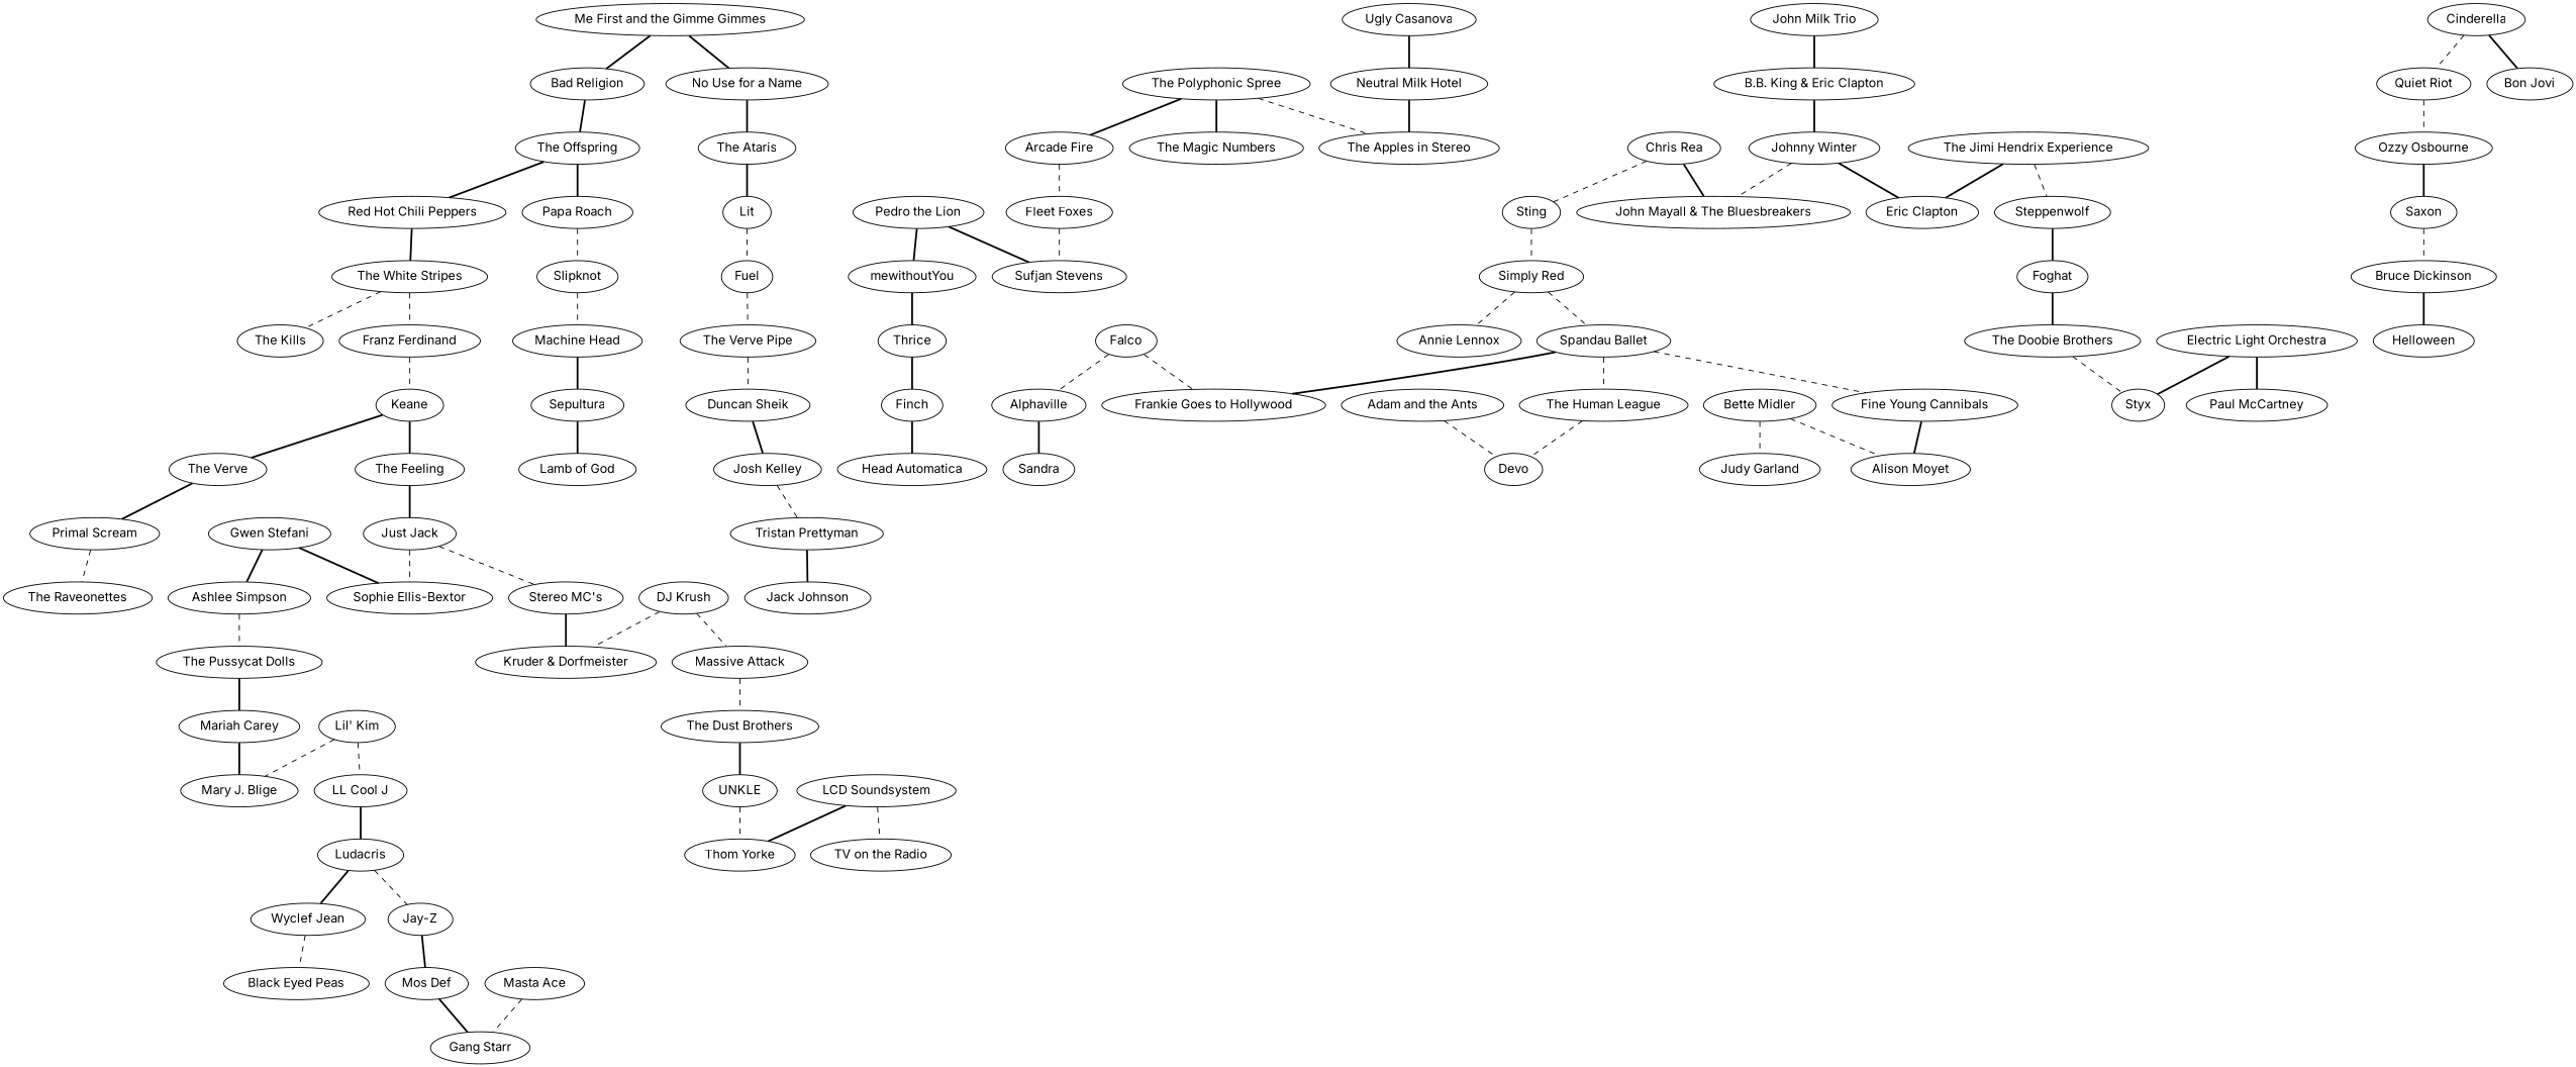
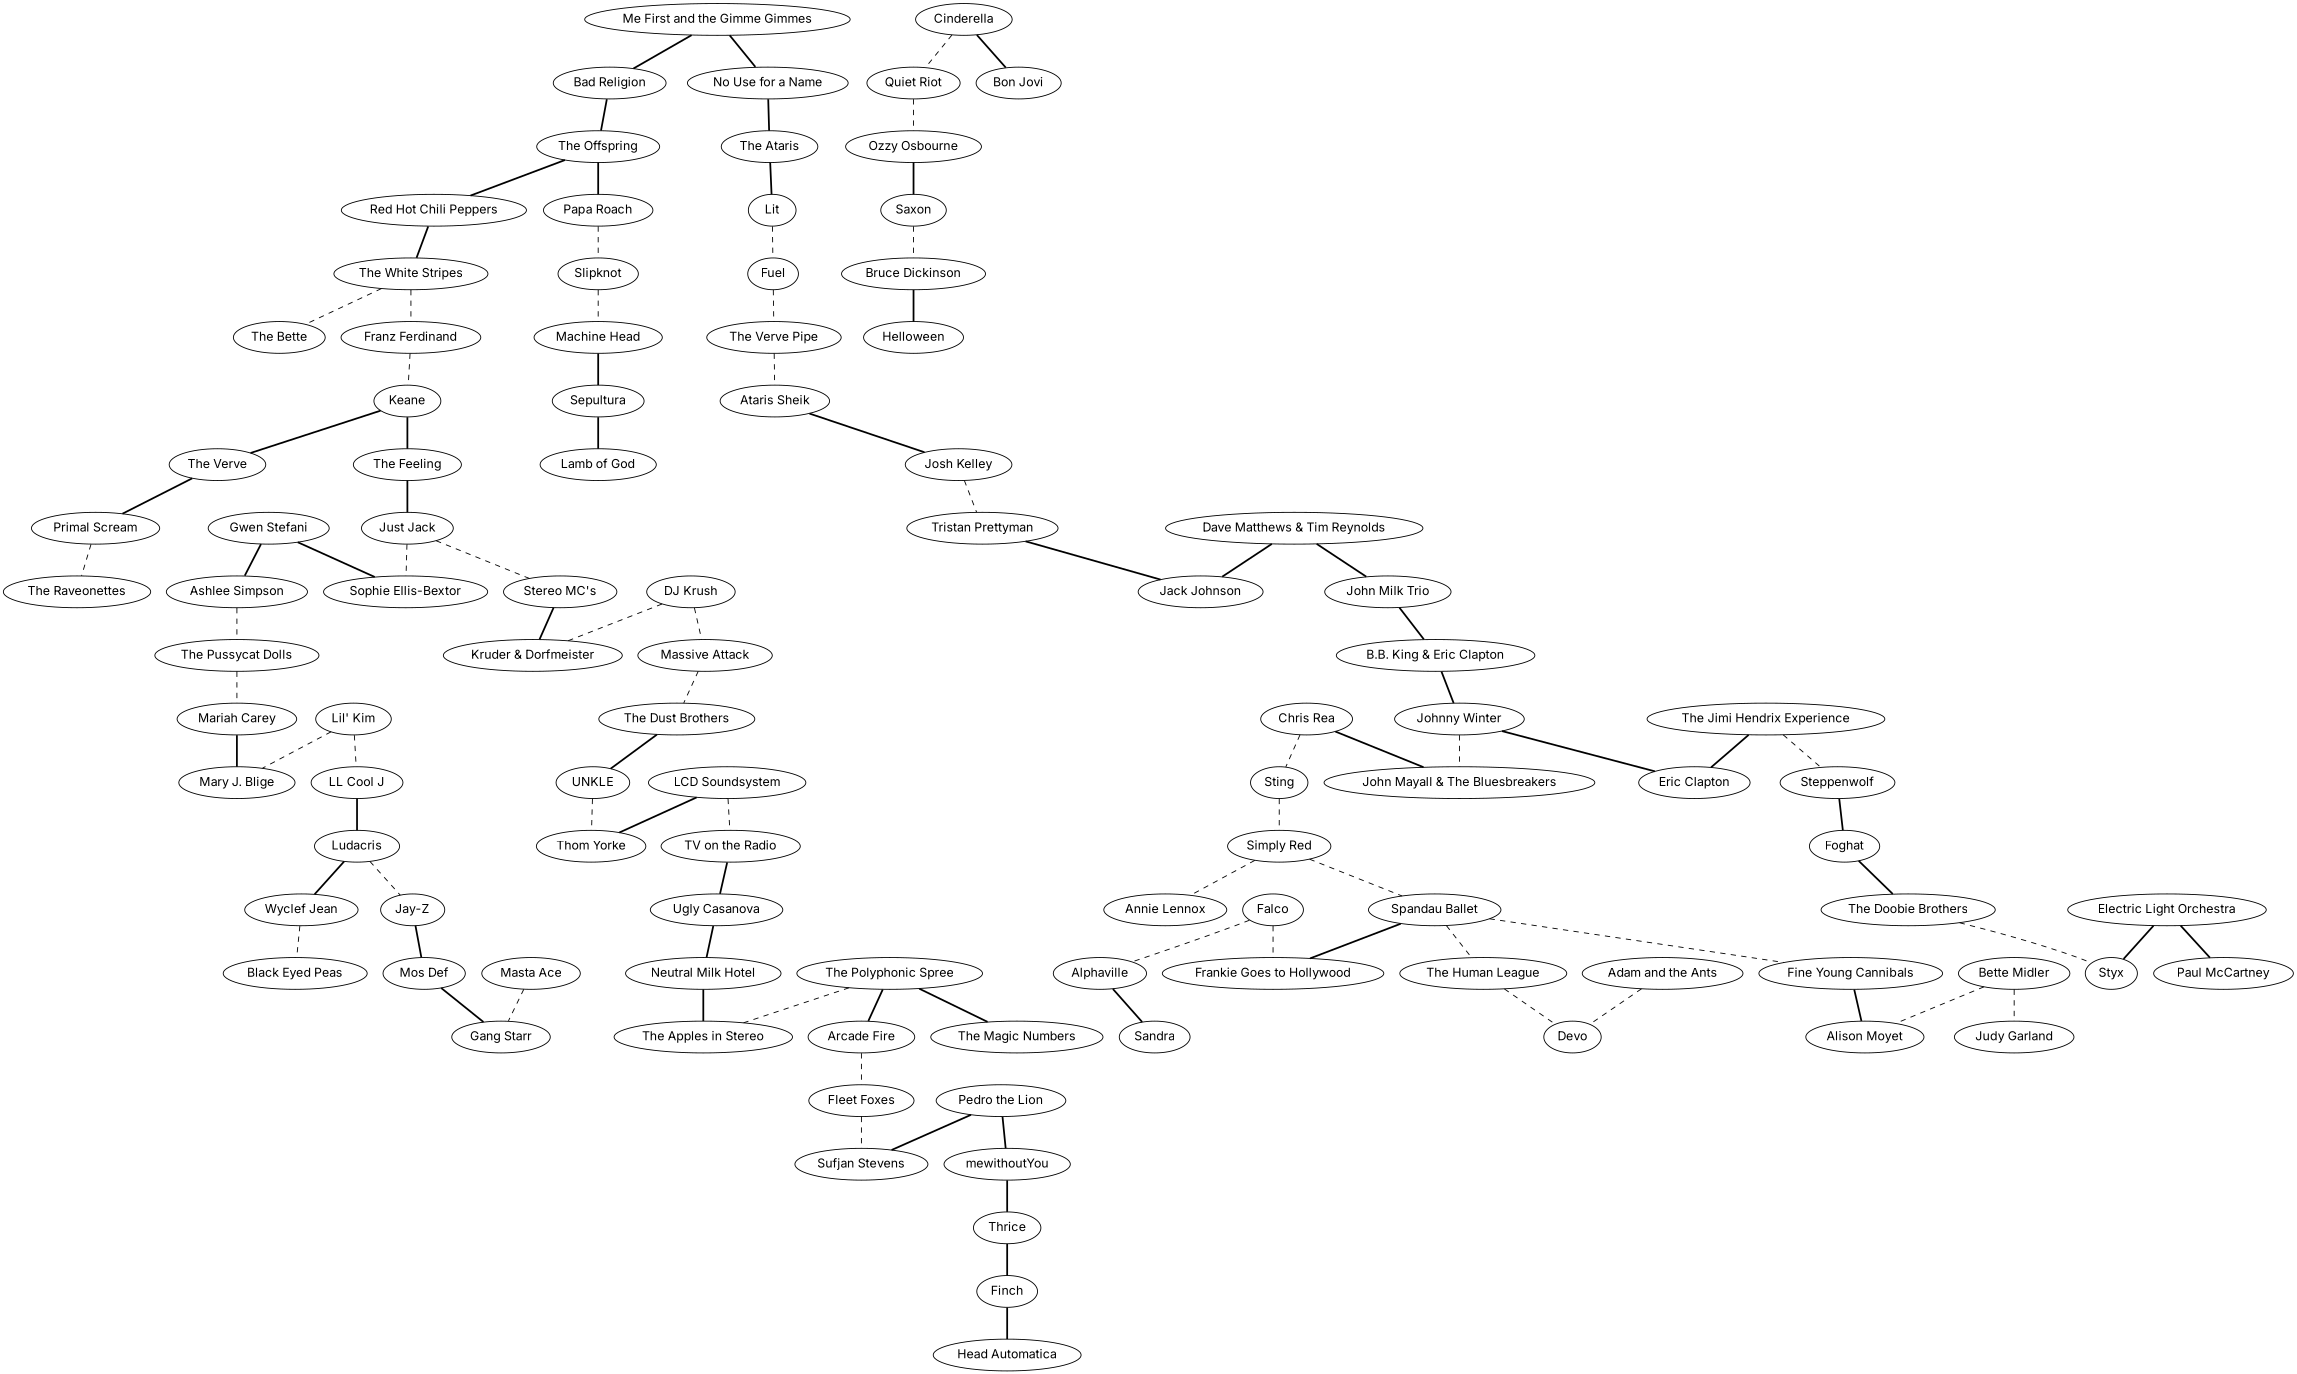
  strict graph {
    fontname=Inter
    node [fontname=Inter level=1 weight=0]
    edge [fontname=Inter level=1 style=bold]
    n1 [label="Me First and the Gimme Gimmes"]
    n2 [label="Bad Religion"]
    n3 [label="No Use for a Name"]
    n4 [label="The Offspring"]
    n5 [label="The Ataris"]
    n6 [label="Red Hot Chili Peppers"]
    n7 [label="Papa Roach" level=3]
    n8 [label=Lit]
    n9 [label="Pedro the Lion" level=3]
    n10 [label=mewithoutYou level=3]
    n11 [label="Sufjan Stevens" level=3]
    n12 [label=Thrice level=3]
    n13 [label=Finch level=4]
    n14 [label=Falco level=2]
    n15 [label=Alphaville level=2]
    n16 [label="Frankie Goes to Hollywood" level=2]
    n17 [label=Sandra level=2]
    n18 [label="The White Stripes"]
    n19 [label=Slipknot level=3]
    n20 [label=Fuel]
    n21 [label="Electric Light Orchestra" level=4]
    n22 [label="Paul McCartney" level=4]
    n23 [label=Styx level=3]
-   n24 [label="The Kills" level=4]
+   n24 [label="The Bette" level=4]
    n25 [label="Franz Ferdinand"]
    n26 [label="Machine Head" level=3]
    n27 [label="The Verve Pipe"]
    n28 [label="Gwen Stefani" level=2]
    n29 [label="Ashlee Simpson" level=2]
    n30 [label="Sophie Ellis-Bextor" level=2]
    n31 [label="The Pussycat Dolls" level=2]
    n32 [label="Mariah Carey" level=2]
    n33 [label="Lil' Kim" level=3]
    n34 [label="LL Cool J" level=3]
    n35 [label="Mary J. Blige" level=3]
    n36 [label=Ludacris level=3]
    n37 [label="Wyclef Jean" level=4]
    n38 [label="Jay-Z" level=3]
    n39 [label=Keane]
    n40 [label="Chris Rea" level=2]
    n41 [label=Sting level=2]
    n42 [label="John Mayall & The Bluesbreakers" level=2]
    n43 [label="Simply Red" level=2]
    n44 [label="Annie Lennox" level=4]
    n45 [label="Spandau Ballet" level=2]
    n46 [label="The Jimi Hendrix Experience" level=3]
    n47 [label=Steppenwolf level=3]
    n48 [label="Eric Clapton" level=2]
    n49 [label=Foghat level=3]
    n50 [label="The Doobie Brothers" level=3]
    n51 [label=Sepultura level=4]
-   n52 [label="Duncan Sheik"]
+   n52 [label="Ataris Sheik"]
    n53 [label="LCD Soundsystem" level=2]
    n54 [label="TV on the Radio" level=2]
    n55 [label="Thom Yorke" level=2]
    n56 [label="Ugly Casanova" level=2]
    n57 [label="Neutral Milk Hotel" level=2]
    n58 [label="The Verve" level=3]
    n59 [label="The Feeling"]
    n60 [label="Lamb of God" level=4]
    n61 [label=Cinderella level=3]
    n62 [label="Quiet Riot" level=3]
    n63 [label="Bon Jovi" level=3]
    n64 [label="Ozzy Osbourne" level=3]
    n65 [label=Saxon level=4]
+   n66 [label="Dave Matthews & Tim Reynolds"]
    n67 [label="John Milk Trio"]
    n68 [label="Jack Johnson"]
    n69 [label="B.B. King & Eric Clapton"]
    n70 [label="Johnny Winter" level=2]
    n71 [label="The Polyphonic Spree" level=2]
    n72 [label="Arcade Fire" level=2]
    n73 [label="The Magic Numbers" level=4]
    n74 [label="The Apples in Stereo" level=2]
    n75 [label="Fleet Foxes" level=3]
    n76 [label="Josh Kelley"]
    n77 [label="Black Eyed Peas" level=4]
    n78 [label="Mos Def" level=4]
    n79 [label="Head Automatica" level=4]
    n80 [label="Primal Scream" level=4]
    n81 [label="Just Jack"]
    n82 [label="DJ Krush"]
    n83 [label="Massive Attack"]
    n84 [label="Kruder & Dorfmeister"]
    n85 [label="The Dust Brothers"]
    n86 [label=UNKLE level=2]
    n87 [label="Masta Ace" level=4]
    n88 [label="Gang Starr" level=4]
    n89 [label="The Human League" level=4]
    n90 [label="Fine Young Cannibals" level=3]
    n91 [label="Adam and the Ants" level=4]
    n92 [label=Devo level=4]
    n93 [label="Bette Midler" level=4]
    n94 [label="Judy Garland" level=4]
    n95 [label="Alison Moyet" level=4]
    n96 [label="Tristan Prettyman"]
    n97 [label="Bruce Dickinson" level=4]
    n98 [label="The Raveonettes" level=4]
    n99 [label="Stereo MC's"]
    n100 [label=Helloween level=4]
    n1 -- n2
    n1 -- n3
    n2 -- n4
    n3 -- n5
    n4 -- n6
    n4 -- n7 [level=3]
    n5 -- n8
    n6 -- n18
    n7 -- n19 [level=3 style=dashed]
    n8 -- n20 [style=dashed]
    n9 -- n10 [level=3]
    n9 -- n11 [level=3]
    n10 -- n12 [level=3]
    n12 -- n13 [level=4]
    n13 -- n79 [level=4]
    n14 -- n15 [level=2 style=dashed]
    n14 -- n16 [level=2 style=dashed]
    n15 -- n17 [level=2]
    n18 -- n24 [level=4 style=dashed]
    n18 -- n25 [style=dashed]
    n19 -- n26 [level=3 style=dashed]
    n20 -- n27 [style=dashed]
    n21 -- n22 [level=4]
    n21 -- n23 [level=4]
    n25 -- n39 [style=dashed]
    n26 -- n51 [level=4]
    n27 -- n52 [style=dashed]
    n28 -- n29 [level=2]
    n28 -- n30 [level=2]
    n29 -- n31 [level=2 style=dashed]
-   n31 -- n32 [level=2]
+   n31 -- n32 [level=2 style=dashed]
    n32 -- n35 [level=3]
    n33 -- n34 [level=3 style=dashed]
    n33 -- n35 [level=3 style=dashed]
    n34 -- n36 [level=3]
    n36 -- n37 [level=4]
    n36 -- n38 [level=3 style=dashed]
    n37 -- n77 [level=4 style=dashed]
    n38 -- n78 [level=4]
    n39 -- n58 [level=3]
    n39 -- n59
    n40 -- n41 [level=2 style=dashed]
    n40 -- n42 [level=2]
    n41 -- n43 [level=2 style=dashed]
    n43 -- n44 [level=4 style=dashed]
    n43 -- n45 [level=2 style=dashed]
    n45 -- n16 [level=2]
    n45 -- n89 [level=4 style=dashed]
    n45 -- n90 [level=3 style=dashed]
    n46 -- n47 [level=3 style=dashed]
    n46 -- n48 [level=3]
    n47 -- n49 [level=3]
    n49 -- n50 [level=3]
    n50 -- n23 [level=3 style=dashed]
    n51 -- n60 [level=4]
    n52 -- n76
    n53 -- n54 [level=2 style=dashed]
    n53 -- n55 [level=2]
+   n54 -- n56 [level=2]
    n56 -- n57 [level=2]
    n57 -- n74 [level=2]
    n58 -- n80 [level=4]
    n59 -- n81
    n61 -- n62 [level=3 style=dashed]
    n61 -- n63 [level=3]
    n62 -- n64 [level=3 style=dashed]
    n64 -- n65 [level=4]
    n65 -- n97 [level=4 style=dashed]
+   n66 -- n67
+   n66 -- n68
    n67 -- n69
    n69 -- n70 [level=2]
    n70 -- n42 [level=2 style=dashed]
    n70 -- n48 [level=2]
    n71 -- n72 [level=2]
    n71 -- n73 [level=4]
    n71 -- n74 [level=2 style=dashed]
    n72 -- n75 [level=3 style=dashed]
    n75 -- n11 [level=3 style=dashed]
    n76 -- n96 [style=dashed]
    n78 -- n88 [level=4]
    n80 -- n98 [level=4 style=dashed]
    n81 -- n30 [level=2 style=dashed]
    n81 -- n99 [style=dashed]
    n82 -- n83 [style=dashed]
    n82 -- n84 [style=dashed]
    n83 -- n85 [style=dashed]
    n85 -- n86 [level=2]
    n86 -- n55 [level=2 style=dashed]
    n87 -- n88 [level=4 style=dashed]
    n89 -- n92 [level=4 style=dashed]
    n90 -- n95 [level=4]
    n91 -- n92 [level=4 style=dashed]
    n93 -- n94 [level=4 style=dashed]
    n93 -- n95 [level=4 style=dashed]
    n96 -- n68
    n97 -- n100 [level=4]
    n99 -- n84
  }
